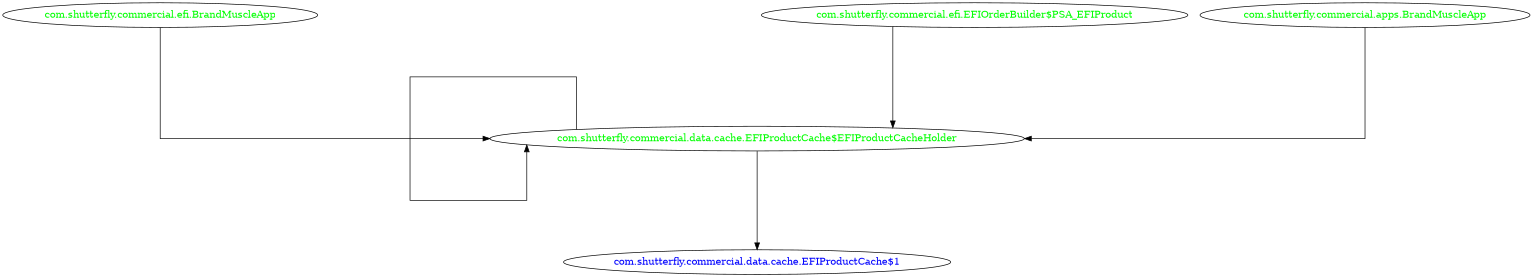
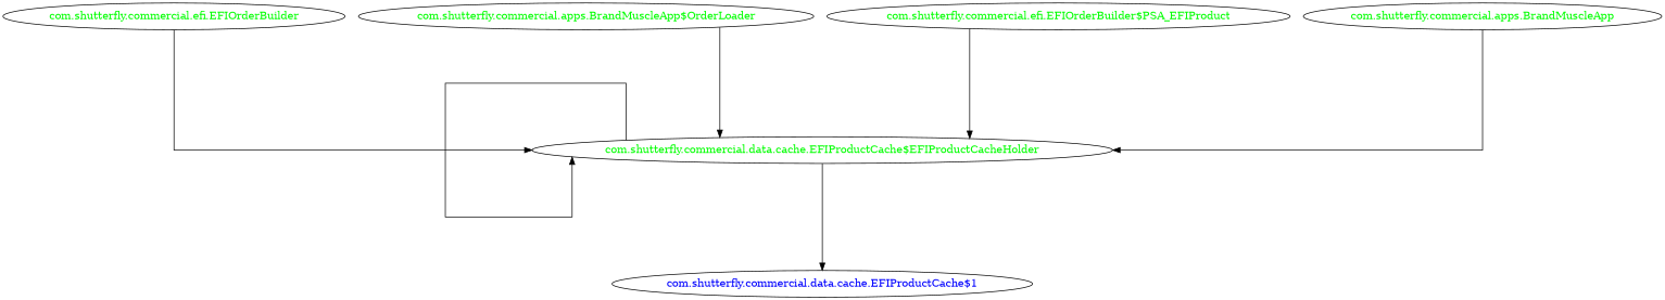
  digraph {
    concentrate=true
    rankdir=TB
    ranksep=2.0
    splines=ortho
    node [fontcolor=green]
    "com.shutterfly.commercial.data.cache.EFIProductCache$EFIProductCacheHolder"
    "com.shutterfly.commercial.data.cache.EFIProductCache$1" [fontcolor=blue]
-   "com.shutterfly.commercial.efi.EFIOrderBuilder" [label="com.shutterfly.commercial.efi.BrandMuscleApp"]
+   "com.shutterfly.commercial.efi.EFIOrderBuilder"
+   "com.shutterfly.commercial.apps.BrandMuscleApp$OrderLoader"
    "com.shutterfly.commercial.efi.EFIOrderBuilder$PSA_EFIProduct"
    "com.shutterfly.commercial.apps.BrandMuscleApp"
    "com.shutterfly.commercial.data.cache.EFIProductCache$EFIProductCacheHolder" -> "com.shutterfly.commercial.data.cache.EFIProductCache$EFIProductCacheHolder"
    "com.shutterfly.commercial.data.cache.EFIProductCache$EFIProductCacheHolder" -> "com.shutterfly.commercial.data.cache.EFIProductCache$1"
    "com.shutterfly.commercial.efi.EFIOrderBuilder" -> "com.shutterfly.commercial.data.cache.EFIProductCache$EFIProductCacheHolder"
+   "com.shutterfly.commercial.apps.BrandMuscleApp$OrderLoader" -> "com.shutterfly.commercial.data.cache.EFIProductCache$EFIProductCacheHolder"
    "com.shutterfly.commercial.efi.EFIOrderBuilder$PSA_EFIProduct" -> "com.shutterfly.commercial.data.cache.EFIProductCache$EFIProductCacheHolder"
    "com.shutterfly.commercial.apps.BrandMuscleApp" -> "com.shutterfly.commercial.data.cache.EFIProductCache$EFIProductCacheHolder"
  }
